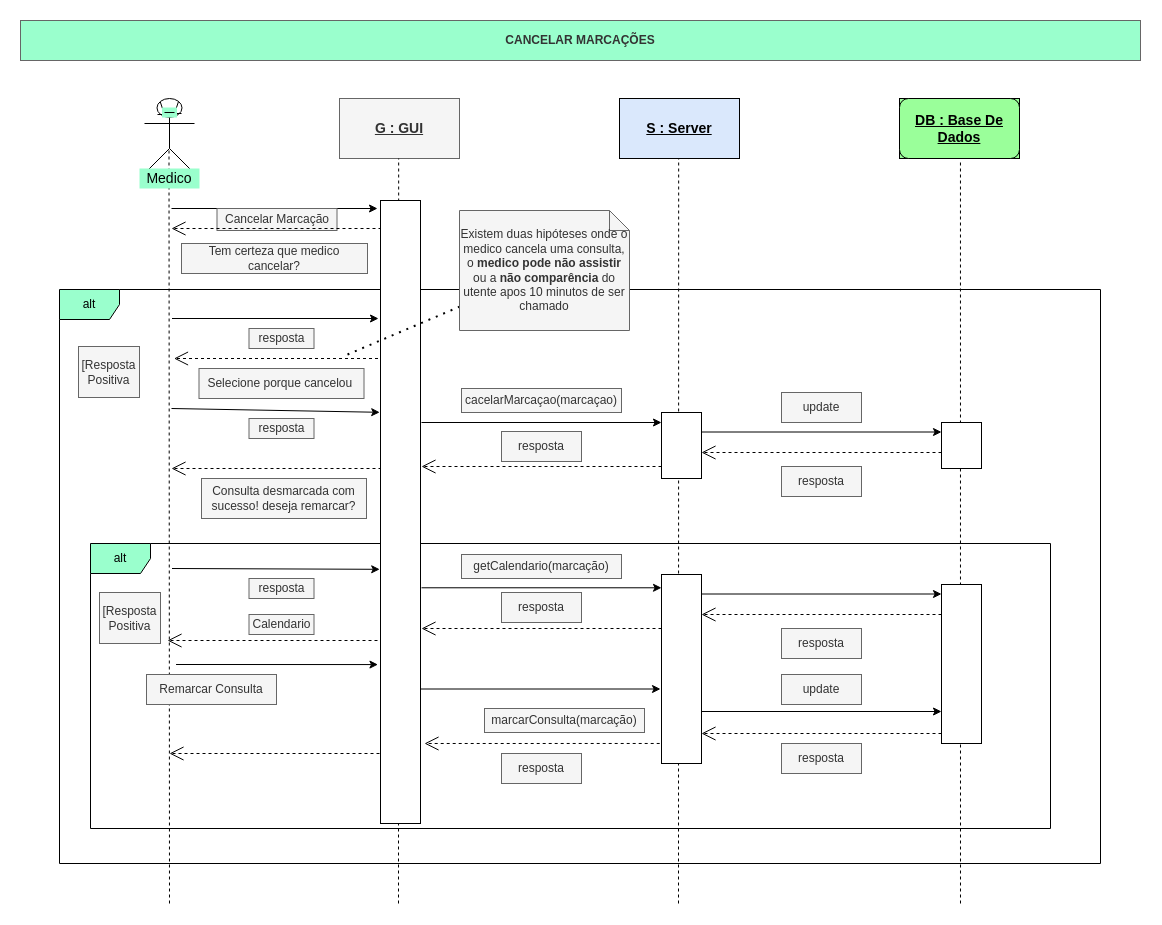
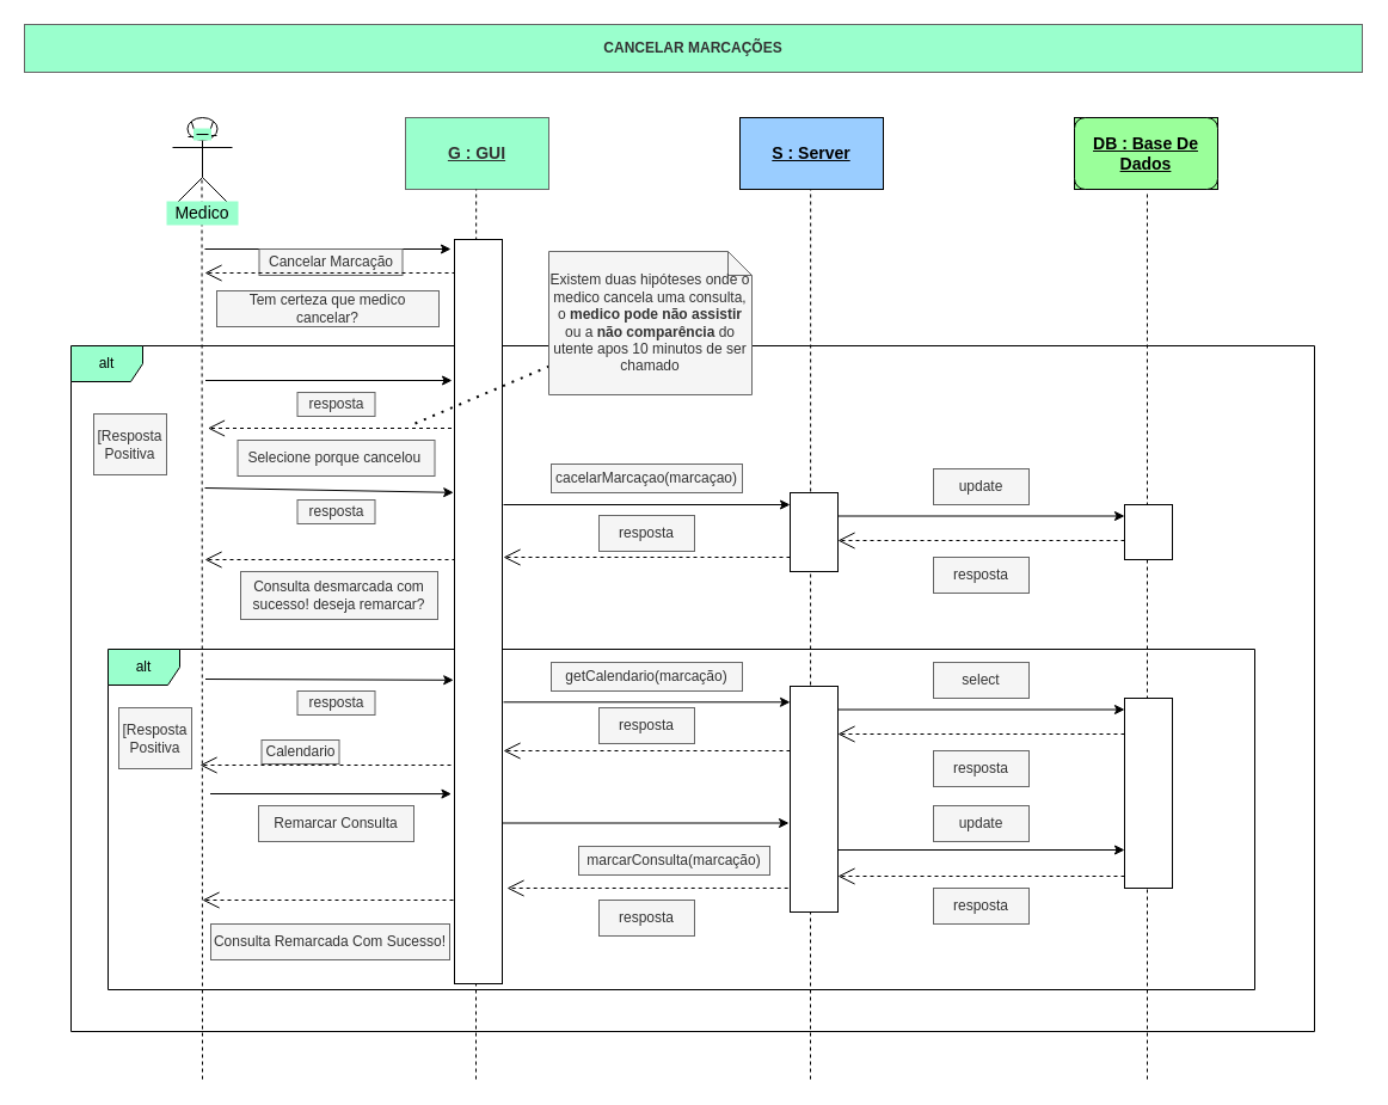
  <mxCell id="0" />
  <mxCell id="1" parent="0" />
  <mxCell id="2" value="alt" style="shape=umlFrame;whiteSpace=wrap;html=1;fillColor=#9AFFCD;" parent="1" vertex="1"><mxGeometry x="59" y="289" width="1041" height="574" as="geometry" /></mxCell>
  <mxCell id="3" value="alt" style="shape=umlFrame;whiteSpace=wrap;html=1;fillColor=#9AFFCD;" parent="1" vertex="1"><mxGeometry x="90" y="543" width="960" height="285" as="geometry" /></mxCell>
  <mxCell id="4" value="&lt;b&gt;CANCELAR MARCAÇÕES&lt;/b&gt;" style="text;html=1;align=center;verticalAlign=middle;whiteSpace=wrap;rounded=0;strokeColor=#666666;fontColor=#333333;fillColor=#9AFFCD;" parent="1" vertex="1"><mxGeometry y="20" width="1120" height="40" as="geometry" x="20" /></mxCell>
  <mxCell id="5" value="&lt;span style=&quot;font-size: 14px&quot;&gt;&lt;b&gt;BaseDeDados&lt;/b&gt;&lt;/span&gt;" style="rounded=0;whiteSpace=wrap;html=1;fillColor=#9AFF9A;" parent="1" vertex="1"><mxGeometry x="899" y="98" width="120" height="60" as="geometry" /></mxCell>
- <mxCell id="6" value="&lt;font style=&quot;font-size: 14px&quot;&gt;&lt;u&gt;&lt;b&gt;G : GUI&lt;/b&gt;&lt;/u&gt;&lt;/font&gt;" style="rounded=0;whiteSpace=wrap;html=1;strokeColor=#666666;fontColor=#333333;fillColor=#f5f5f5;" parent="1" vertex="1"><mxGeometry x="339" y="98" width="120" height="60" as="geometry" /></mxCell>
+ <mxCell id="6" value="&lt;font style=&quot;font-size: 14px&quot;&gt;&lt;u&gt;&lt;b&gt;G : GUI&lt;/b&gt;&lt;/u&gt;&lt;/font&gt;" style="rounded=0;whiteSpace=wrap;html=1;strokeColor=#666666;fontColor=#333333;fillColor=#9AFFCD;" parent="1" vertex="1"><mxGeometry x="339" y="98" width="120" height="60" as="geometry" /></mxCell>
  <mxCell id="7" value="" style="endArrow=none;dashed=1;html=1;rounded=1;" parent="1" edge="1"><mxGeometry width="50" height="50" relative="1" as="geometry"><mxPoint x="398" y="903" as="sourcePoint" /><mxPoint x="398.17" y="158" as="targetPoint" /></mxGeometry></mxCell>
  <mxCell id="8" value="" style="endArrow=none;dashed=1;html=1;rounded=1;" parent="1" edge="1"><mxGeometry width="50" height="50" relative="1" as="geometry"><mxPoint x="678" y="903" as="sourcePoint" /><mxPoint x="678.17" y="148" as="targetPoint" /></mxGeometry></mxCell>
  <mxCell id="9" value="&lt;font style=&quot;font-size: 14px&quot;&gt;Server&lt;/font&gt;" style="rounded=0;whiteSpace=wrap;html=1;fillColor=#9ACDFF;" parent="1" vertex="1"><mxGeometry x="619" y="98" width="120" height="60" as="geometry" /></mxCell>
  <mxCell id="10" value="" style="shape=umlActor;verticalLabelPosition=bottom;verticalAlign=top;html=1;outlineConnect=0;" parent="1" vertex="1"><mxGeometry x="144" y="98" width="50" height="75" as="geometry" /></mxCell>
  <mxCell id="11" value="" style="endArrow=none;html=1;exitX=0.928;exitY=0.179;exitDx=0;exitDy=0;exitPerimeter=0;" parent="1" source="15" edge="1"><mxGeometry width="50" height="50" relative="1" as="geometry"><mxPoint x="175" y="113" as="sourcePoint" /><mxPoint x="178" y="101" as="targetPoint" /></mxGeometry></mxCell>
  <mxCell id="12" value="" style="endArrow=none;html=1;entryX=0.022;entryY=0.253;entryDx=0;entryDy=0;entryPerimeter=0;exitX=0.072;exitY=0.291;exitDx=0;exitDy=0;exitPerimeter=0;" parent="1" source="15" edge="1"><mxGeometry width="50" height="50" relative="1" as="geometry"><mxPoint x="162" y="114" as="sourcePoint" /><mxPoint x="159.83" y="101.53" as="targetPoint" /></mxGeometry></mxCell>
  <mxCell id="13" value="" style="endArrow=none;html=1;" parent="1" edge="1"><mxGeometry width="50" height="50" relative="1" as="geometry"><mxPoint x="171" y="113" as="sourcePoint" /><mxPoint x="181" y="113" as="targetPoint" /></mxGeometry></mxCell>
  <mxCell id="14" value="" style="endArrow=none;html=1;" parent="1" edge="1"><mxGeometry width="50" height="50" relative="1" as="geometry"><mxPoint x="157" y="114" as="sourcePoint" /><mxPoint x="167" y="114" as="targetPoint" /></mxGeometry></mxCell>
  <mxCell id="15" value="" style="rounded=0;whiteSpace=wrap;html=1;fillColor=#9AFFCD;gradientColor=none;strokeColor=none;" parent="1" vertex="1"><mxGeometry x="161.5" y="107" width="15" height="10" as="geometry" /></mxCell>
  <mxCell id="16" value="" style="endArrow=none;html=1;" parent="1" edge="1"><mxGeometry width="50" height="50" relative="1" as="geometry"><mxPoint x="164" y="112" as="sourcePoint" /><mxPoint x="174" y="112" as="targetPoint" /></mxGeometry></mxCell>
  <mxCell id="17" value="" style="endArrow=none;dashed=1;html=1;rounded=1;" parent="1" edge="1"><mxGeometry width="50" height="50" relative="1" as="geometry"><mxPoint x="169" y="903" as="sourcePoint" /><mxPoint x="168.5" y="148" as="targetPoint" /></mxGeometry></mxCell>
  <mxCell id="18" value="&lt;font style=&quot;font-size: 14px&quot;&gt;Medico&lt;/font&gt;" style="text;html=1;align=center;verticalAlign=middle;whiteSpace=wrap;rounded=0;fillColor=#9AFFCD;" parent="1" vertex="1"><mxGeometry x="139" y="168" width="60" height="20" as="geometry" /></mxCell>
  <mxCell id="19" value="" style="endArrow=none;dashed=1;html=1;rounded=1;entryX=0.508;entryY=1.055;entryDx=0;entryDy=0;entryPerimeter=0;" parent="1" target="5" edge="1"><mxGeometry width="50" height="50" relative="1" as="geometry"><mxPoint x="960" y="903" as="sourcePoint" /><mxPoint x="959" y="378" as="targetPoint" /></mxGeometry></mxCell>
  <mxCell id="20" value="" style="endArrow=classic;html=1;" parent="1" edge="1"><mxGeometry width="50" height="50" relative="1" as="geometry"><mxPoint x="171" y="208" as="sourcePoint" /><mxPoint x="377" y="208" as="targetPoint" /></mxGeometry></mxCell>
  <mxCell id="21" value="Cancelar Marcação" style="text;html=1;strokeColor=#666666;align=center;verticalAlign=middle;whiteSpace=wrap;rounded=0;fillColor=#f5f5f5;fontColor=#333333;" parent="1" vertex="1"><mxGeometry x="216.5" y="208" width="120" height="22" as="geometry" /></mxCell>
  <mxCell id="22" value="" style="endArrow=open;endFill=1;endSize=12;html=1;dashed=1;" parent="1" edge="1"><mxGeometry width="160" relative="1" as="geometry"><mxPoint x="381" y="228" as="sourcePoint" /><mxPoint x="171" y="228" as="targetPoint" /></mxGeometry></mxCell>
  <mxCell id="23" value="Tem certeza que medico cancelar?" style="text;html=1;strokeColor=#666666;align=center;verticalAlign=middle;whiteSpace=wrap;rounded=0;fillColor=#f5f5f5;fontColor=#333333;" parent="1" vertex="1"><mxGeometry x="181" y="243" width="186" height="30" as="geometry" /></mxCell>
  <mxCell id="24" value="" style="endArrow=classic;html=1;" parent="1" edge="1"><mxGeometry width="50" height="50" relative="1" as="geometry"><mxPoint x="171.5" y="318" as="sourcePoint" /><mxPoint x="378" y="318" as="targetPoint" /></mxGeometry></mxCell>
  <mxCell id="25" value="resposta" style="text;html=1;strokeColor=#666666;align=center;verticalAlign=middle;whiteSpace=wrap;rounded=0;fillColor=#f5f5f5;fontColor=#333333;" parent="1" vertex="1"><mxGeometry x="248.5" y="328" width="65" height="20" as="geometry" /></mxCell>
  <mxCell id="26" value="" style="endArrow=open;endFill=1;endSize=12;html=1;dashed=1;" parent="1" edge="1"><mxGeometry width="160" relative="1" as="geometry"><mxPoint x="383.5" y="358" as="sourcePoint" /><mxPoint x="173.5" y="358" as="targetPoint" /></mxGeometry></mxCell>
  <mxCell id="27" value="Selecione porque cancelou&amp;nbsp;" style="text;html=1;strokeColor=#666666;align=center;verticalAlign=middle;whiteSpace=wrap;rounded=0;fillColor=#f5f5f5;fontColor=#333333;" parent="1" vertex="1"><mxGeometry x="198.5" y="368" width="165" height="30" as="geometry" /></mxCell>
  <mxCell id="28" value="resposta" style="text;html=1;strokeColor=#666666;align=center;verticalAlign=middle;whiteSpace=wrap;rounded=0;fillColor=#f5f5f5;fontColor=#333333;" parent="1" vertex="1"><mxGeometry x="248.5" y="418" width="65" height="20" as="geometry" /></mxCell>
  <mxCell id="29" value="" style="endArrow=classic;html=1;entryX=-0.02;entryY=0.34;entryDx=0;entryDy=0;entryPerimeter=0;" parent="1" target="54" edge="1"><mxGeometry width="50" height="50" relative="1" as="geometry"><mxPoint x="171" y="408" as="sourcePoint" /><mxPoint x="381" y="408" as="targetPoint" /></mxGeometry></mxCell>
  <mxCell id="30" value="" style="endArrow=classic;html=1;" parent="1" edge="1"><mxGeometry width="50" height="50" relative="1" as="geometry"><mxPoint x="421" y="422" as="sourcePoint" /><mxPoint x="661" y="422" as="targetPoint" /></mxGeometry></mxCell>
  <mxCell id="31" value="cacelarMarcaçao(marcaçao)" style="text;html=1;strokeColor=#666666;align=center;verticalAlign=middle;whiteSpace=wrap;rounded=0;fillColor=#f5f5f5;fontColor=#333333;" parent="1" vertex="1"><mxGeometry x="461" y="388" width="160" height="24" as="geometry" /></mxCell>
  <mxCell id="32" value="" style="endArrow=classic;html=1;" parent="1" edge="1"><mxGeometry width="50" height="50" relative="1" as="geometry"><mxPoint x="701" y="431.5" as="sourcePoint" /><mxPoint x="941" y="431.5" as="targetPoint" /></mxGeometry></mxCell>
  <mxCell id="33" value="update" style="text;html=1;strokeColor=#666666;align=center;verticalAlign=middle;whiteSpace=wrap;rounded=0;fillColor=#f5f5f5;fontColor=#333333;" parent="1" vertex="1"><mxGeometry x="781" y="392" width="80" height="30" as="geometry" /></mxCell>
  <mxCell id="34" value="" style="endArrow=open;endFill=1;endSize=12;html=1;dashed=1;" parent="1" edge="1"><mxGeometry width="160" relative="1" as="geometry"><mxPoint x="941" y="452" as="sourcePoint" /><mxPoint x="701" y="452" as="targetPoint" /></mxGeometry></mxCell>
  <mxCell id="35" value="resposta" style="text;html=1;strokeColor=#666666;align=center;verticalAlign=middle;whiteSpace=wrap;rounded=0;fillColor=#f5f5f5;fontColor=#333333;" parent="1" vertex="1"><mxGeometry x="781" y="466" width="80" height="30" as="geometry" /></mxCell>
  <mxCell id="36" value="" style="endArrow=open;endFill=1;endSize=12;html=1;dashed=1;" parent="1" edge="1"><mxGeometry width="160" relative="1" as="geometry"><mxPoint x="661" y="466" as="sourcePoint" /><mxPoint x="421" y="466" as="targetPoint" /></mxGeometry></mxCell>
  <mxCell id="37" value="resposta" style="text;html=1;strokeColor=#666666;align=center;verticalAlign=middle;whiteSpace=wrap;rounded=0;fillColor=#f5f5f5;fontColor=#333333;" parent="1" vertex="1"><mxGeometry x="501" y="431" width="80" height="30" as="geometry" /></mxCell>
  <mxCell id="38" value="" style="rounded=0;whiteSpace=wrap;html=1;" parent="1" vertex="1"><mxGeometry x="661" y="412" width="40" height="66" as="geometry" /></mxCell>
  <mxCell id="39" value="" style="rounded=0;whiteSpace=wrap;html=1;" parent="1" vertex="1"><mxGeometry x="941" y="422" width="40" height="46" as="geometry" /></mxCell>
  <mxCell id="40" value="" style="endArrow=open;endFill=1;endSize=12;html=1;dashed=1;" parent="1" edge="1"><mxGeometry width="160" relative="1" as="geometry"><mxPoint x="381" y="468" as="sourcePoint" /><mxPoint x="171" y="468" as="targetPoint" /></mxGeometry></mxCell>
  <mxCell id="41" value="Consulta desmarcada com sucesso! deseja remarcar?" style="text;html=1;strokeColor=#666666;align=center;verticalAlign=middle;whiteSpace=wrap;rounded=0;fillColor=#f5f5f5;fontColor=#333333;" parent="1" vertex="1"><mxGeometry x="201" y="478" width="165" height="40" as="geometry" /></mxCell>
  <mxCell id="42" value="" style="endArrow=classic;html=1;entryX=-0.02;entryY=0.592;entryDx=0;entryDy=0;entryPerimeter=0;" parent="1" target="54" edge="1"><mxGeometry width="50" height="50" relative="1" as="geometry"><mxPoint x="171.5" y="568" as="sourcePoint" /><mxPoint x="381.5" y="568" as="targetPoint" /></mxGeometry></mxCell>
  <mxCell id="43" value="resposta" style="text;html=1;strokeColor=#666666;align=center;verticalAlign=middle;whiteSpace=wrap;rounded=0;fillColor=#f5f5f5;fontColor=#333333;" parent="1" vertex="1"><mxGeometry x="248.5" y="578" width="65" height="20" as="geometry" /></mxCell>
  <mxCell id="44" value="" style="endArrow=classic;html=1;" parent="1" edge="1"><mxGeometry width="50" height="50" relative="1" as="geometry"><mxPoint x="421" y="587.29" as="sourcePoint" /><mxPoint x="661" y="587.29" as="targetPoint" /></mxGeometry></mxCell>
  <mxCell id="45" value="getCalendario(marcação)" style="text;html=1;strokeColor=#666666;align=center;verticalAlign=middle;whiteSpace=wrap;rounded=0;fillColor=#f5f5f5;fontColor=#333333;" parent="1" vertex="1"><mxGeometry x="461" y="554" width="160" height="24" as="geometry" /></mxCell>
  <mxCell id="46" value="" style="endArrow=classic;html=1;" parent="1" edge="1"><mxGeometry width="50" height="50" relative="1" as="geometry"><mxPoint x="701" y="593.5" as="sourcePoint" /><mxPoint x="941" y="593.5" as="targetPoint" /></mxGeometry></mxCell>
+ <mxCell id="47" value="select" style="text;html=1;strokeColor=#666666;align=center;verticalAlign=middle;whiteSpace=wrap;rounded=0;fillColor=#f5f5f5;fontColor=#333333;" parent="1" vertex="1"><mxGeometry x="781" y="554" width="80" height="30" as="geometry" /></mxCell>
  <mxCell id="48" value="" style="endArrow=open;endFill=1;endSize=12;html=1;dashed=1;" parent="1" edge="1"><mxGeometry width="160" relative="1" as="geometry"><mxPoint x="941" y="614" as="sourcePoint" /><mxPoint x="701" y="614" as="targetPoint" /></mxGeometry></mxCell>
  <mxCell id="49" value="resposta" style="text;html=1;strokeColor=#666666;align=center;verticalAlign=middle;whiteSpace=wrap;rounded=0;fillColor=#f5f5f5;fontColor=#333333;" parent="1" vertex="1"><mxGeometry x="781" y="628" width="80" height="30" as="geometry" /></mxCell>
  <mxCell id="50" value="" style="rounded=0;whiteSpace=wrap;html=1;" parent="1" vertex="1"><mxGeometry x="661" y="574" width="40" height="189" as="geometry" /></mxCell>
  <mxCell id="51" value="" style="rounded=0;whiteSpace=wrap;html=1;" parent="1" vertex="1"><mxGeometry x="941" y="584" width="40" height="159" as="geometry" /></mxCell>
  <mxCell id="52" value="" style="endArrow=open;endFill=1;endSize=12;html=1;dashed=1;" parent="1" edge="1"><mxGeometry width="160" relative="1" as="geometry"><mxPoint x="661" y="628" as="sourcePoint" /><mxPoint x="421" y="628" as="targetPoint" /></mxGeometry></mxCell>
  <mxCell id="53" value="resposta" style="text;html=1;strokeColor=#666666;align=center;verticalAlign=middle;whiteSpace=wrap;rounded=0;fillColor=#f5f5f5;fontColor=#333333;" parent="1" vertex="1"><mxGeometry x="501" y="592" width="80" height="30" as="geometry" /></mxCell>
  <mxCell id="54" value="" style="rounded=0;whiteSpace=wrap;html=1;" parent="1" vertex="1"><mxGeometry x="380" y="200" width="40" height="623" as="geometry" /></mxCell>
  <mxCell id="55" value="" style="endArrow=none;dashed=1;html=1;dashPattern=1 3;strokeWidth=2;" parent="1" target="71" edge="1"><mxGeometry width="50" height="50" relative="1" as="geometry"><mxPoint x="347" y="354" as="sourcePoint" /><mxPoint x="541" y="248" as="targetPoint" /></mxGeometry></mxCell>
  <mxCell id="56" value="" style="endArrow=open;endFill=1;endSize=12;html=1;dashed=1;" parent="1" edge="1"><mxGeometry width="160" relative="1" as="geometry"><mxPoint x="377" y="640" as="sourcePoint" /><mxPoint x="167" y="640" as="targetPoint" /></mxGeometry></mxCell>
- <mxCell id="57" value="Calendario" style="text;html=1;strokeColor=#666666;align=center;verticalAlign=middle;whiteSpace=wrap;rounded=0;fillColor=#f5f5f5;fontColor=#333333;" parent="1" vertex="1"><mxGeometry x="248.5" y="614" width="65" height="20" as="geometry" /></mxCell>
+ <mxCell id="57" value="Calendario" style="text;html=1;strokeColor=#666666;align=center;verticalAlign=middle;whiteSpace=wrap;rounded=0;fillColor=#f5f5f5;fontColor=#333333;" parent="1" vertex="1"><mxGeometry x="218.5" y="619" width="65" height="20" as="geometry" /></mxCell>
  <mxCell id="58" value="" style="endArrow=classic;html=1;entryX=-0.09;entryY=0.829;entryDx=0;entryDy=0;entryPerimeter=0;" parent="1" edge="1"><mxGeometry width="50" height="50" relative="1" as="geometry"><mxPoint x="175.55" y="664" as="sourcePoint" /><mxPoint x="377.45" y="664.076" as="targetPoint" /></mxGeometry></mxCell>
- <mxCell id="59" value="Remarcar Consulta" style="text;html=1;strokeColor=#666666;align=center;verticalAlign=middle;whiteSpace=wrap;rounded=0;fillColor=#f5f5f5;fontColor=#333333;" parent="1" vertex="1"><mxGeometry x="146" y="674" width="130" height="30" as="geometry" /></mxCell>
+ <mxCell id="59" value="Remarcar Consulta" style="text;html=1;strokeColor=#666666;align=center;verticalAlign=middle;whiteSpace=wrap;rounded=0;fillColor=#f5f5f5;fontColor=#333333;" parent="1" vertex="1"><mxGeometry x="216" y="674" width="130" height="30" as="geometry" /></mxCell>
  <mxCell id="60" value="" style="endArrow=classic;html=1;" parent="1" edge="1"><mxGeometry width="50" height="50" relative="1" as="geometry"><mxPoint x="420" y="688.5" as="sourcePoint" /><mxPoint x="660" y="688.5" as="targetPoint" /></mxGeometry></mxCell>
  <mxCell id="61" value="marcarConsulta(marcação)" style="text;html=1;strokeColor=#666666;align=center;verticalAlign=middle;whiteSpace=wrap;rounded=0;fillColor=#f5f5f5;fontColor=#333333;" parent="1" vertex="1"><mxGeometry x="484" y="708" width="160" height="24" as="geometry" /></mxCell>
  <mxCell id="62" value="" style="endArrow=classic;html=1;" parent="1" edge="1"><mxGeometry width="50" height="50" relative="1" as="geometry"><mxPoint x="701" y="711" as="sourcePoint" /><mxPoint x="941" y="711" as="targetPoint" /></mxGeometry></mxCell>
  <mxCell id="63" value="update" style="text;html=1;strokeColor=#666666;align=center;verticalAlign=middle;whiteSpace=wrap;rounded=0;fillColor=#f5f5f5;fontColor=#333333;" parent="1" vertex="1"><mxGeometry x="781" y="674" width="80" height="30" as="geometry" /></mxCell>
  <mxCell id="64" value="" style="endArrow=open;endFill=1;endSize=12;html=1;dashed=1;" parent="1" edge="1"><mxGeometry width="160" relative="1" as="geometry"><mxPoint x="941" y="733" as="sourcePoint" /><mxPoint x="701" y="733" as="targetPoint" /></mxGeometry></mxCell>
  <mxCell id="65" value="resposta" style="text;html=1;strokeColor=#666666;align=center;verticalAlign=middle;whiteSpace=wrap;rounded=0;fillColor=#f5f5f5;fontColor=#333333;" parent="1" vertex="1"><mxGeometry x="781" y="743" width="80" height="30" as="geometry" /></mxCell>
  <mxCell id="66" value="" style="endArrow=open;endFill=1;endSize=12;html=1;dashed=1;exitX=-0.045;exitY=0.894;exitDx=0;exitDy=0;exitPerimeter=0;" parent="1" source="50" edge="1"><mxGeometry width="160" relative="1" as="geometry"><mxPoint x="664" y="743" as="sourcePoint" /><mxPoint x="424" y="743" as="targetPoint" /></mxGeometry></mxCell>
  <mxCell id="67" value="resposta" style="text;html=1;strokeColor=#666666;align=center;verticalAlign=middle;whiteSpace=wrap;rounded=0;fillColor=#f5f5f5;fontColor=#333333;" parent="1" vertex="1"><mxGeometry x="501" y="753" width="80" height="30" as="geometry" /></mxCell>
  <mxCell id="68" value="" style="endArrow=open;endFill=1;endSize=12;html=1;dashed=1;" parent="1" edge="1"><mxGeometry width="160" relative="1" as="geometry"><mxPoint x="379" y="753" as="sourcePoint" /><mxPoint x="169" y="753" as="targetPoint" /></mxGeometry></mxCell>
+ <mxCell id="69" value="Consulta Remarcada Com Sucesso!" style="text;html=1;strokeColor=#666666;align=center;verticalAlign=middle;whiteSpace=wrap;rounded=0;fillColor=#f5f5f5;fontColor=#333333;" parent="1" vertex="1"><mxGeometry x="176" y="773" width="200" height="30" as="geometry" /></mxCell>
  <mxCell id="70" value="[Resposta Positiva" style="text;html=1;strokeColor=#666666;align=center;verticalAlign=middle;whiteSpace=wrap;rounded=0;fillColor=#f5f5f5;fontColor=#333333;" parent="1" vertex="1"><mxGeometry x="99" y="592" width="61" height="51" as="geometry" /></mxCell>
  <mxCell id="71" value="Existem duas hipóteses onde o medico cancela uma consulta, o &lt;b&gt;medico pode não assistir &lt;/b&gt;ou a &lt;b&gt;não comparência&lt;/b&gt; do utente apos 10 minutos de ser chamado" style="shape=note;size=20;whiteSpace=wrap;html=1;fillColor=#f5f5f5;strokeColor=#666666;fontColor=#333333;" parent="1" vertex="1"><mxGeometry x="459" y="210" width="170" height="120" as="geometry" /></mxCell>
  <mxCell id="72" value="[Resposta Positiva" style="text;html=1;strokeColor=#666666;align=center;verticalAlign=middle;whiteSpace=wrap;rounded=0;fillColor=#f5f5f5;fontColor=#333333;" parent="1" vertex="1"><mxGeometry x="78" y="346" width="61" height="51" as="geometry" /></mxCell>
- <mxCell id="73" value="&lt;font style=&quot;font-size: 14px&quot;&gt;&lt;b&gt;&lt;u&gt;S : Server&lt;/u&gt;&lt;/b&gt;&lt;/font&gt;" style="rounded=0;whiteSpace=wrap;html=1;fillColor=#dae8fc;" vertex="1" parent="1"><mxGeometry x="619" y="98" width="120" height="60" as="geometry" /></mxCell>
+ <mxCell id="73" value="&lt;font style=&quot;font-size: 14px&quot;&gt;&lt;b&gt;&lt;u&gt;S : Server&lt;/u&gt;&lt;/b&gt;&lt;/font&gt;" style="rounded=0;whiteSpace=wrap;html=1;fillColor=#9ACDFF;" vertex="1" parent="1"><mxGeometry x="619" y="98" width="120" height="60" as="geometry" /></mxCell>
  <mxCell id="74" value="&lt;span style=&quot;font-size: 14px&quot;&gt;&lt;b&gt;&lt;u&gt;DB : Base De Dados&lt;/u&gt;&lt;/b&gt;&lt;/span&gt;" style="whiteSpace=wrap;html=1;fillColor=#9AFF9A;rounded=1;" vertex="1" parent="1"><mxGeometry x="899" y="98" width="120" height="60" as="geometry" /></mxCell>
